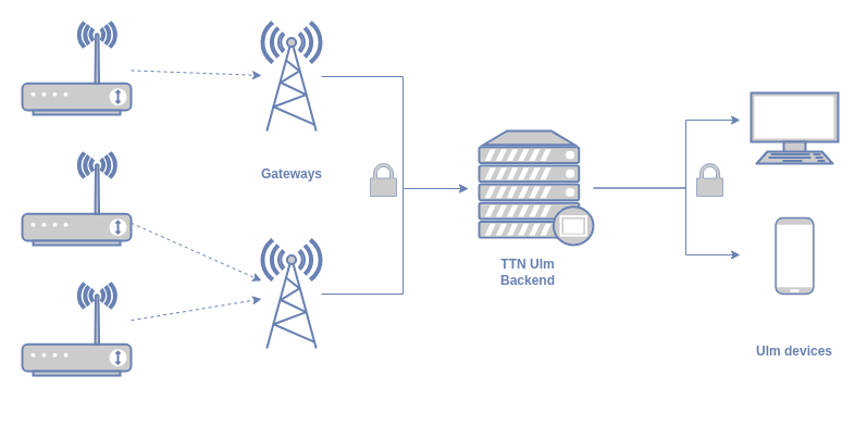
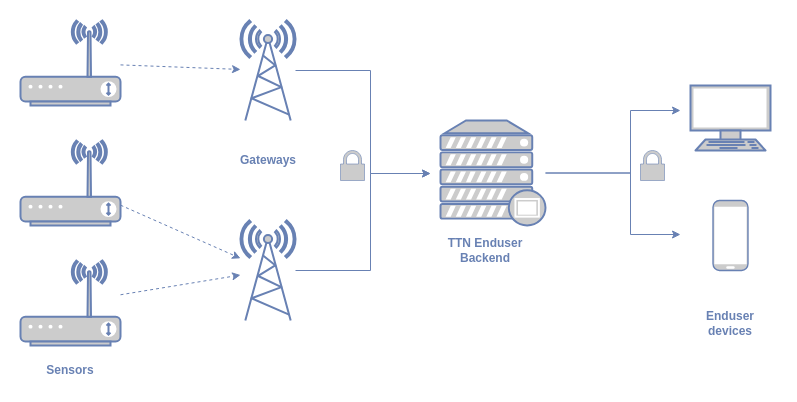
  <mxCell id="0" />
  <mxCell id="1" parent="0" />
  <mxCell id="2" style="edgeStyle=orthogonalEdgeStyle;rounded=0;orthogonalLoop=1;jettySize=auto;html=1;strokeColor=#6881B3;" edge="1" parent="1" source="3"><mxGeometry relative="1" as="geometry"><mxPoint x="430" y="173" as="targetPoint" /><Array as="points"><mxPoint x="370" y="70" /><mxPoint x="370" y="173" /></Array></mxGeometry></mxCell>
  <mxCell id="3" value="" style="fontColor=#0066CC;verticalAlign=top;verticalLabelPosition=bottom;labelPosition=center;align=center;html=1;outlineConnect=0;fillColor=#CCCCCC;strokeColor=#6881B3;gradientColor=none;gradientDirection=north;strokeWidth=2;shape=mxgraph.networks.radio_tower;" vertex="1" parent="1"><mxGeometry x="240" y="20" width="55" height="100" as="geometry" /></mxCell>
  <mxCell id="4" style="edgeStyle=orthogonalEdgeStyle;rounded=0;orthogonalLoop=1;jettySize=auto;html=1;strokeColor=#6881B3;" edge="1" parent="1" source="6"><mxGeometry relative="1" as="geometry"><mxPoint x="680" y="110" as="targetPoint" /><Array as="points"><mxPoint x="630" y="173" /><mxPoint x="630" y="110" /><mxPoint x="680" y="110" /></Array></mxGeometry></mxCell>
  <mxCell id="5" style="edgeStyle=orthogonalEdgeStyle;rounded=0;orthogonalLoop=1;jettySize=auto;html=1;strokeColor=#6881B3;" edge="1" parent="1" source="6"><mxGeometry relative="1" as="geometry"><mxPoint x="680" y="234" as="targetPoint" /><Array as="points"><mxPoint x="630" y="173" /><mxPoint x="630" y="234" /></Array></mxGeometry></mxCell>
  <mxCell id="6" value="" style="fontColor=#0066CC;verticalAlign=top;verticalLabelPosition=bottom;labelPosition=center;align=center;html=1;outlineConnect=0;fillColor=#CCCCCC;strokeColor=#6881B3;gradientColor=none;gradientDirection=north;strokeWidth=2;shape=mxgraph.networks.proxy_server;" vertex="1" parent="1"><mxGeometry x="440" y="120" width="105" height="105" as="geometry" /></mxCell>
  <mxCell id="7" value="" style="fontColor=#0066CC;verticalAlign=top;verticalLabelPosition=bottom;labelPosition=center;align=center;html=1;outlineConnect=0;fillColor=#CCCCCC;strokeColor=#6881B3;gradientColor=none;gradientDirection=north;strokeWidth=2;shape=mxgraph.networks.terminal;" vertex="1" parent="1"><mxGeometry x="690" y="85" width="80" height="65" as="geometry" /></mxCell>
  <mxCell id="8" value="" style="fontColor=#0066CC;verticalAlign=top;verticalLabelPosition=bottom;labelPosition=center;align=center;html=1;outlineConnect=0;fillColor=#CCCCCC;strokeColor=#6881B3;gradientColor=none;gradientDirection=north;strokeWidth=2;shape=mxgraph.networks.mobile;" vertex="1" parent="1"><mxGeometry x="712.5" y="200" width="35" height="70" as="geometry" /></mxCell>
  <mxCell id="9" style="rounded=0;orthogonalLoop=1;jettySize=auto;html=1;dashed=1;strokeColor=#6881B3;" edge="1" parent="1" source="10" target="3"><mxGeometry relative="1" as="geometry" /></mxCell>
  <mxCell id="10" value="" style="fontColor=#0066CC;verticalAlign=top;verticalLabelPosition=bottom;labelPosition=center;align=center;html=1;outlineConnect=0;fillColor=#CCCCCC;strokeColor=#6881B3;gradientColor=none;gradientDirection=north;strokeWidth=2;shape=mxgraph.networks.wireless_modem;" vertex="1" parent="1"><mxGeometry x="20" y="20" width="100" height="85" as="geometry" /></mxCell>
  <mxCell id="11" style="edgeStyle=none;rounded=0;orthogonalLoop=1;jettySize=auto;html=1;dashed=1;strokeColor=#6881B3;" edge="1" parent="1" source="12" target="16"><mxGeometry relative="1" as="geometry"><mxPoint x="240" y="230" as="targetPoint" /></mxGeometry></mxCell>
  <mxCell id="12" value="" style="fontColor=#0066CC;verticalAlign=top;verticalLabelPosition=bottom;labelPosition=center;align=center;html=1;outlineConnect=0;fillColor=#CCCCCC;strokeColor=#6881B3;gradientColor=none;gradientDirection=north;strokeWidth=2;shape=mxgraph.networks.wireless_modem;" vertex="1" parent="1"><mxGeometry x="20" y="140" width="100" height="85" as="geometry" /></mxCell>
  <mxCell id="13" style="edgeStyle=none;rounded=0;orthogonalLoop=1;jettySize=auto;html=1;dashed=1;strokeColor=#6881B3;" edge="1" parent="1" source="14" target="16"><mxGeometry relative="1" as="geometry"><mxPoint x="250" y="250" as="targetPoint" /></mxGeometry></mxCell>
  <mxCell id="14" value="" style="fontColor=#0066CC;verticalAlign=top;verticalLabelPosition=bottom;labelPosition=center;align=center;html=1;outlineConnect=0;fillColor=#CCCCCC;strokeColor=#6881B3;gradientColor=none;gradientDirection=north;strokeWidth=2;shape=mxgraph.networks.wireless_modem;" vertex="1" parent="1"><mxGeometry x="20" y="260" width="100" height="85" as="geometry" /></mxCell>
  <mxCell id="15" style="edgeStyle=orthogonalEdgeStyle;rounded=0;orthogonalLoop=1;jettySize=auto;html=1;strokeColor=#6881B3;" edge="1" parent="1" source="16"><mxGeometry relative="1" as="geometry"><mxPoint x="430" y="173" as="targetPoint" /><Array as="points"><mxPoint x="370" y="270" /><mxPoint x="370" y="173" /></Array></mxGeometry></mxCell>
  <mxCell id="16" value="" style="fontColor=#0066CC;verticalAlign=top;verticalLabelPosition=bottom;labelPosition=center;align=center;html=1;outlineConnect=0;fillColor=#CCCCCC;strokeColor=#6881B3;gradientColor=none;gradientDirection=north;strokeWidth=2;shape=mxgraph.networks.radio_tower;" vertex="1" parent="1"><mxGeometry x="240" y="220" width="55" height="100" as="geometry" /></mxCell>
+ <mxCell id="17" value="Sensors" style="text;html=1;strokeColor=none;fillColor=none;align=center;verticalAlign=middle;whiteSpace=wrap;rounded=0;fontColor=#6881B3;fontStyle=1" vertex="1" parent="1"><mxGeometry x="40" y="360" width="60" height="20" as="geometry" /></mxCell>
  <mxCell id="18" value="Gateways" style="text;html=1;strokeColor=none;fillColor=none;align=center;verticalAlign=middle;whiteSpace=wrap;rounded=0;fontColor=#6881B3;fontStyle=1" vertex="1" parent="1"><mxGeometry x="237.5" y="150" width="60" height="20" as="geometry" /></mxCell>
- <mxCell id="19" value="TTN Ulm Backend" style="text;html=1;strokeColor=none;fillColor=none;align=center;verticalAlign=middle;whiteSpace=wrap;rounded=0;fontColor=#6881B3;fontStyle=1" vertex="1" parent="1"><mxGeometry x="440" y="230" width="90" height="40" as="geometry" /></mxCell>
- <mxCell id="20" value="Ulm devices" style="text;html=1;strokeColor=none;fillColor=none;align=center;verticalAlign=middle;whiteSpace=wrap;rounded=0;fontColor=#6881B3;fontStyle=1" vertex="1" parent="1"><mxGeometry x="685" y="300" width="90" height="45" as="geometry" /></mxCell>
+ <mxCell id="19" value="TTN Enduser Backend" style="text;html=1;strokeColor=none;fillColor=none;align=center;verticalAlign=middle;whiteSpace=wrap;rounded=0;fontColor=#6881B3;fontStyle=1" vertex="1" parent="1"><mxGeometry x="440" y="230" width="90" height="40" as="geometry" /></mxCell>
+ <mxCell id="20" value="Enduser devices" style="text;html=1;strokeColor=none;fillColor=none;align=center;verticalAlign=middle;whiteSpace=wrap;rounded=0;fontColor=#6881B3;fontStyle=1" vertex="1" parent="1"><mxGeometry x="685" y="300" width="90" height="45" as="geometry" /></mxCell>
  <mxCell id="21" value="" style="fontColor=#0066CC;verticalAlign=top;verticalLabelPosition=bottom;labelPosition=center;align=center;html=1;outlineConnect=0;fillColor=#CCCCCC;strokeColor=#6881B3;gradientColor=none;gradientDirection=north;strokeWidth=2;shape=mxgraph.networks.secured;" vertex="1" parent="1"><mxGeometry x="340" y="150" width="24" height="30" as="geometry" /></mxCell>
  <mxCell id="22" value="" style="fontColor=#0066CC;verticalAlign=top;verticalLabelPosition=bottom;labelPosition=center;align=center;html=1;outlineConnect=0;fillColor=#CCCCCC;strokeColor=#6881B3;gradientColor=none;gradientDirection=north;strokeWidth=2;shape=mxgraph.networks.secured;" vertex="1" parent="1"><mxGeometry x="640" y="150" width="24" height="30" as="geometry" /></mxCell>
